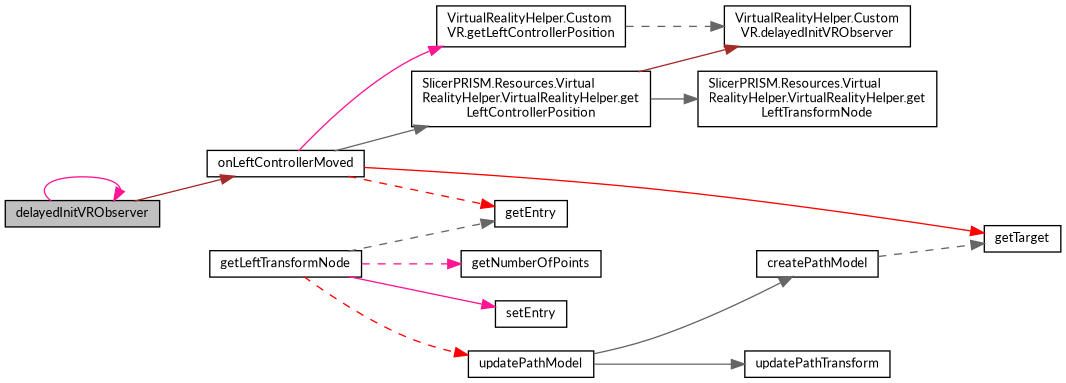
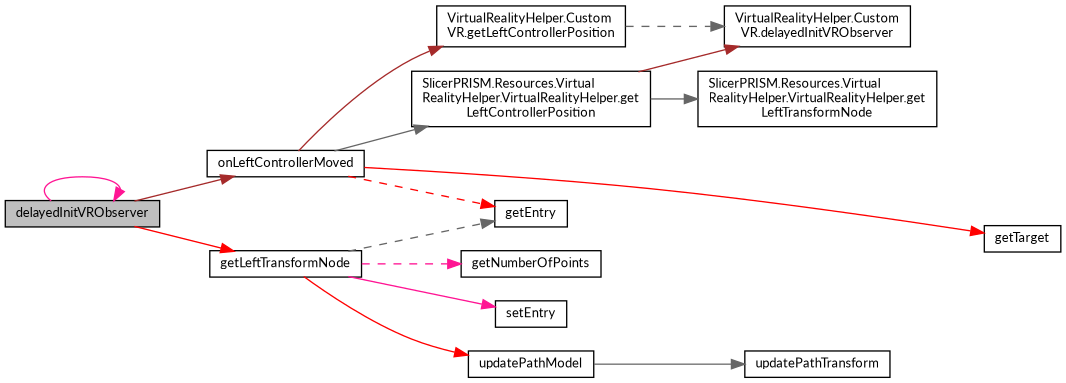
  digraph {
    fontname=Lato
    rankdir=LR
    node [color=black fontname=Lato fontsize=10 shape=record]
    edge [color=gray40 fontname=Lato fontsize=10 labelfontname=Helvetica labelfontsize=10 style=solid]
    n1 [fillcolor=grey75 fontcolor=black height=0.2 label=delayedInitVRObserver style=filled width=0.4]
    n2 [height=0.2 label=onLeftControllerMoved width=0.4]
    n3 [height=0.2 label=getLeftTransformNode width=0.4]
    n4 [height=0.2 label=getEntry width=0.4]
    n5 [height=0.2 label="VirtualRealityHelper.Custom\lVR.getLeftControllerPosition" width=0.4]
    n6 [height=0.2 label="SlicerPRISM.Resources.Virtual\lRealityHelper.VirtualRealityHelper.get\lLeftControllerPosition" width=0.4]
    n7 [height=0.2 label=getTarget width=0.4]
    n8 [height=0.2 label=getNumberOfPoints width=0.4]
    n9 [height=0.2 label=setEntry width=0.4]
    n10 [height=0.2 label=updatePathModel width=0.4]
    n11 [height=0.2 label="VirtualRealityHelper.Custom\lVR.delayedInitVRObserver" width=0.4]
    n12 [height=0.2 label="SlicerPRISM.Resources.Virtual\lRealityHelper.VirtualRealityHelper.get\lLeftTransformNode" width=0.4]
-   n13 [height=0.2 label=createPathModel width=0.4]
    n14 [height=0.2 label=updatePathTransform width=0.4]
    n1 -> n1 [color=deeppink]
    n1 -> n2 [color=brown]
+   n1 -> n3 [color=red]
    n2 -> n4 [color=red style=dashed]
-   n2 -> n5 [color=deeppink]
+   n2 -> n5 [color=brown]
    n2 -> n6
    n2 -> n7 [color=red]
    n3 -> n4 [style=dashed]
    n3 -> n8 [color=deeppink style=dashed]
    n3 -> n9 [color=deeppink]
-   n3 -> n10 [color=red style=dashed]
+   n3 -> n10 [color=red]
    n5 -> n11 [style=dashed]
    n6 -> n11 [color=brown]
    n6 -> n12
-   n10 -> n13
    n10 -> n14
-   n13 -> n7 [style=dashed]
  }
